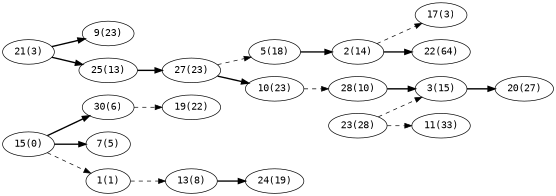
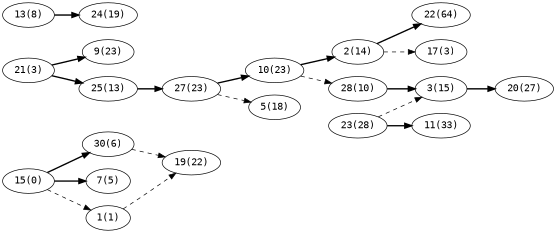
  digraph {
    fontname="DejaVu Sans Mono"
    rankdir=LR
    node [fontname="DejaVu Sans Mono"]
    edge [color=black fontname="DejaVu Sans Mono" style=bold]
    n1 [label="15(0)"]
    n2 [label="30(6)"]
    n3 [label="7(5)"]
    n4 [label="1(1)"]
    n5 [label="19(22)"]
    n6 [label="21(3)"]
    n7 [label="9(23)"]
    n8 [label="25(13)"]
    n9 [label="13(8)"]
    n10 [label="11(33)"]
    n11 [label="23(28)"]
    n12 [label="3(15)"]
    n13 [label="20(27)"]
    n14 [label="22(64)"]
    n15 [label="2(14)"]
    n16 [label="17(3)"]
    n17 [label="28(10)"]
    n18 [label="10(23)"]
    n19 [label="5(18)"]
    n20 [label="27(23)"]
    n21 [label="24(19)"]
    n1 -> n2
    n1 -> n3
    n1 -> n4 [style=dashed]
    n2 -> n5 [style=dashed]
-   n4 -> n9 [style=dashed]
+   n4 -> n5 [style=dashed]
    n6 -> n7
    n6 -> n8
    n8 -> n20
    n9 -> n21
-   n11 -> n10 [style=dashed]
+   n11 -> n10
    n11 -> n12 [style=dashed]
    n12 -> n13
    n15 -> n14
    n15 -> n16 [style=dashed]
    n17 -> n12
    n18 -> n17 [style=dashed]
-   n19 -> n15
+   n18 -> n15
    n20 -> n18
    n20 -> n19 [style=dashed]
  }
